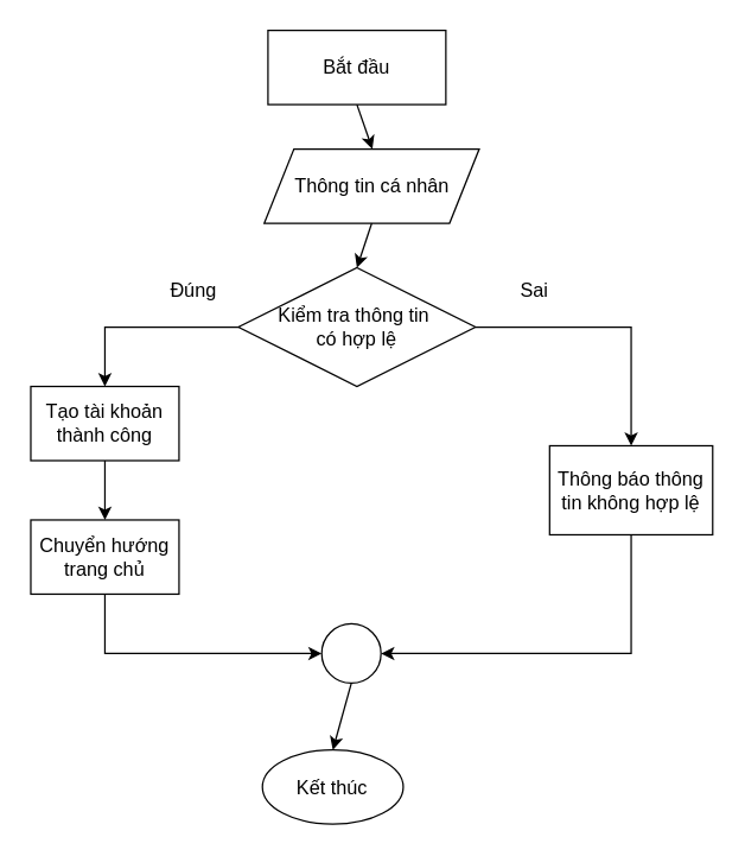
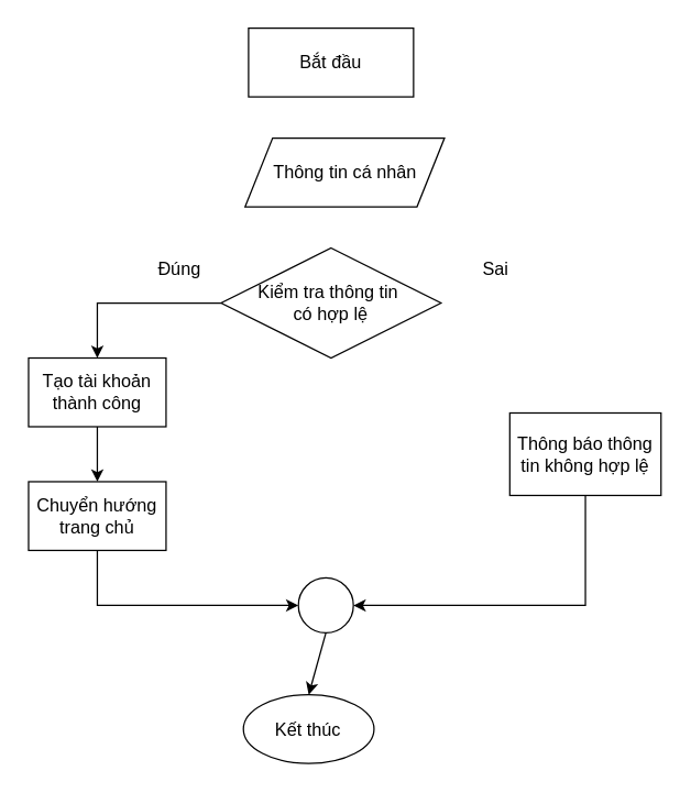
  <mxCell id="0" />
  <mxCell id="1" parent="0" />
  <mxCell id="2" value="Bắt đầu" style="whiteSpace=wrap;html=1;fontSize=13;rounded=0;" vertex="1" parent="1"><mxGeometry x="180" y="20" width="120" height="50" as="geometry" /></mxCell>
  <mxCell id="3" value="Thông tin cá nhân" style="shape=parallelogram;perimeter=parallelogramPerimeter;whiteSpace=wrap;html=1;fixedSize=1;fontSize=13;" vertex="1" parent="1"><mxGeometry x="177.5" y="100" width="145" height="50" as="geometry" /></mxCell>
- <mxCell id="4" value="" style="endArrow=classic;html=1;rounded=0;exitX=0.5;exitY=1;exitDx=0;exitDy=0;entryX=0.503;entryY=0;entryDx=0;entryDy=0;entryPerimeter=0;fontSize=13;" edge="1" parent="1" source="2" target="3"><mxGeometry width="50" height="50" relative="1" as="geometry"><mxPoint x="350" y="40" as="sourcePoint" /><mxPoint x="243" y="90" as="targetPoint" /></mxGeometry></mxCell>
  <mxCell id="5" value="Kiểm tra thông tin&amp;nbsp;&lt;br style=&quot;border-color: var(--border-color);&quot;&gt;có hợp lệ" style="rhombus;whiteSpace=wrap;html=1;fontSize=13;" vertex="1" parent="1"><mxGeometry x="160" y="180" width="160" height="80" as="geometry" /></mxCell>
- <mxCell id="6" value="" style="endArrow=classic;html=1;rounded=0;exitX=0.5;exitY=1;exitDx=0;exitDy=0;entryX=0.5;entryY=0;entryDx=0;entryDy=0;fontSize=13;" edge="1" parent="1" source="3" target="5"><mxGeometry width="50" height="50" relative="1" as="geometry"><mxPoint x="370" y="170" as="sourcePoint" /><mxPoint x="420" y="120" as="targetPoint" /></mxGeometry></mxCell>
  <mxCell id="7" value="Tạo tài khoản thành công" style="rounded=0;whiteSpace=wrap;html=1;fontSize=13;" vertex="1" parent="1"><mxGeometry x="20" y="260" width="100" height="50" as="geometry" /></mxCell>
  <mxCell id="8" value="" style="endArrow=classic;html=1;rounded=0;entryX=0.5;entryY=0;entryDx=0;entryDy=0;exitX=0;exitY=0.5;exitDx=0;exitDy=0;fontSize=13;" edge="1" parent="1" source="5" target="7"><mxGeometry width="50" height="50" relative="1" as="geometry"><mxPoint x="170" y="230" as="sourcePoint" /><mxPoint x="30" y="240" as="targetPoint" /><Array as="points"><mxPoint x="70" y="220" /></Array></mxGeometry></mxCell>
  <mxCell id="9" value="Đúng" style="text;html=1;strokeColor=none;fillColor=none;align=center;verticalAlign=middle;whiteSpace=wrap;rounded=0;fontSize=13;" vertex="1" parent="1"><mxGeometry x="100" y="180" width="60" height="30" as="geometry" /></mxCell>
  <mxCell id="10" value="Sai" style="text;html=1;strokeColor=none;fillColor=none;align=center;verticalAlign=middle;whiteSpace=wrap;rounded=0;fontSize=13;" vertex="1" parent="1"><mxGeometry x="330" y="180" width="60" height="30" as="geometry" /></mxCell>
  <mxCell id="11" value="Thông báo thông&lt;br&gt;tin không hợp lệ" style="rounded=0;whiteSpace=wrap;html=1;fontSize=13;" vertex="1" parent="1"><mxGeometry x="370" y="300" width="110" height="60" as="geometry" /></mxCell>
  <mxCell id="12" value="" style="ellipse;whiteSpace=wrap;html=1;aspect=fixed;fontSize=13;" vertex="1" parent="1"><mxGeometry x="216.25" y="420" width="40" height="40" as="geometry" /></mxCell>
  <mxCell id="13" value="Kết thúc" style="ellipse;whiteSpace=wrap;html=1;fontSize=13;" vertex="1" parent="1"><mxGeometry x="176.25" y="505" width="95" height="50" as="geometry" /></mxCell>
  <mxCell id="14" value="" style="endArrow=classic;html=1;rounded=0;exitX=0.5;exitY=1;exitDx=0;exitDy=0;entryX=0.5;entryY=0;entryDx=0;entryDy=0;fontSize=13;" edge="1" parent="1" source="12" target="13"><mxGeometry width="50" height="50" relative="1" as="geometry"><mxPoint x="370" y="670" as="sourcePoint" /><mxPoint x="420" y="620" as="targetPoint" /></mxGeometry></mxCell>
  <mxCell id="15" value="" style="endArrow=classic;html=1;rounded=0;entryX=0;entryY=0.5;entryDx=0;entryDy=0;fontSize=13;" edge="1" parent="1" target="12"><mxGeometry width="50" height="50" relative="1" as="geometry"><mxPoint x="70" y="400" as="sourcePoint" /><mxPoint x="150" y="330" as="targetPoint" /><Array as="points"><mxPoint x="70" y="440" /></Array></mxGeometry></mxCell>
  <mxCell id="16" value="Chuyển hướng trang chủ" style="rounded=0;whiteSpace=wrap;html=1;fontSize=13;" vertex="1" parent="1"><mxGeometry x="20" y="350" width="100" height="50" as="geometry" /></mxCell>
  <mxCell id="17" value="" style="endArrow=classic;html=1;rounded=0;exitX=0.5;exitY=1;exitDx=0;exitDy=0;entryX=0.5;entryY=0;entryDx=0;entryDy=0;" edge="1" parent="1" source="7" target="16"><mxGeometry width="50" height="50" relative="1" as="geometry"><mxPoint x="160" y="350" as="sourcePoint" /><mxPoint x="210" y="300" as="targetPoint" /></mxGeometry></mxCell>
- <mxCell id="18" value="" style="endArrow=classic;html=1;rounded=0;exitX=1;exitY=0.5;exitDx=0;exitDy=0;entryX=0.5;entryY=0;entryDx=0;entryDy=0;" edge="1" parent="1" source="5" target="11"><mxGeometry width="50" height="50" relative="1" as="geometry"><mxPoint x="400" y="230" as="sourcePoint" /><mxPoint x="450" y="180" as="targetPoint" /><Array as="points"><mxPoint x="425" y="220" /></Array></mxGeometry></mxCell>
  <mxCell id="19" value="" style="endArrow=classic;html=1;rounded=0;exitX=0.5;exitY=1;exitDx=0;exitDy=0;entryX=1;entryY=0.5;entryDx=0;entryDy=0;" edge="1" parent="1" source="11" target="12"><mxGeometry width="50" height="50" relative="1" as="geometry"><mxPoint x="470" y="500" as="sourcePoint" /><mxPoint x="520" y="450" as="targetPoint" /><Array as="points"><mxPoint x="425" y="440" /></Array></mxGeometry></mxCell>
